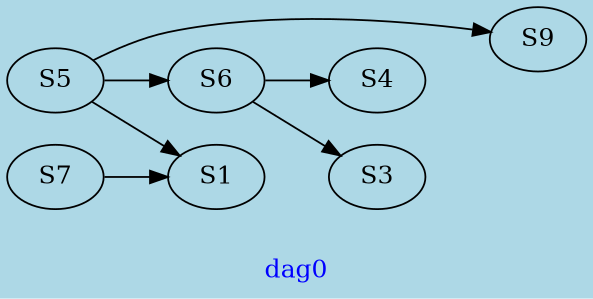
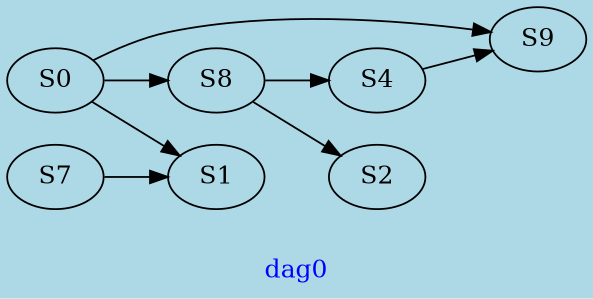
  digraph {
    bgcolor=lightblue
    fontcolor=blue
    label=dag0
    rankdir=LR
    n1 [label=S9]
    S4
-   S5
+   S5 [label=S0]
    S1
-   S6
-   S3
+   S6 [label=S8]
+   S3 [label=S2]
    S7
+   S4 -> n1
    S5 -> n1
    S5 -> S1
    S5 -> S6
    S6 -> S4
    S6 -> S3
    S7 -> S1
  }
